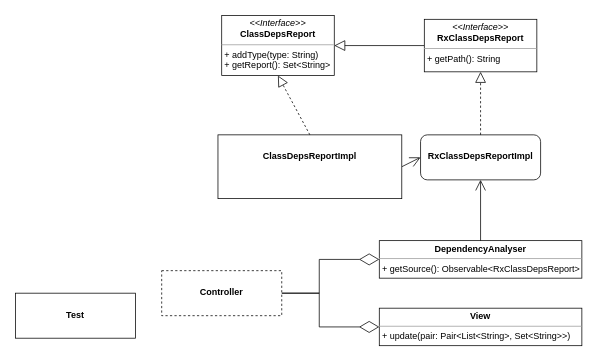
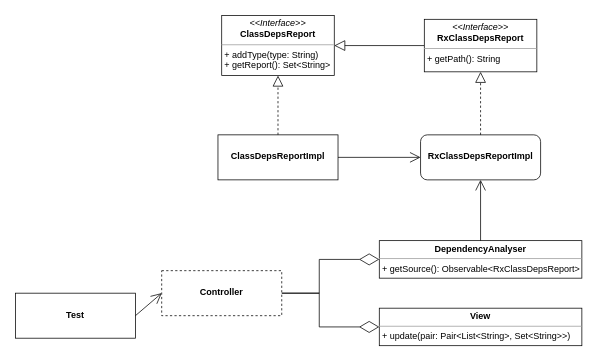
  <mxCell id="0" />
  <mxCell id="1" parent="0" />
  <mxCell id="2" value="&lt;p style=&quot;margin: 0px ; margin-top: 4px ; text-align: center&quot;&gt;&lt;i&gt;&amp;lt;&amp;lt;Interface&amp;gt;&amp;gt;&lt;/i&gt;&lt;br&gt;&lt;b&gt;ClassDepsReport&lt;/b&gt;&lt;/p&gt;&lt;hr size=&quot;1&quot;&gt;&lt;p style=&quot;margin: 0px ; margin-left: 4px&quot;&gt;+ addType(type: String)&lt;br&gt;&lt;/p&gt;&lt;p style=&quot;margin: 0px ; margin-left: 4px&quot;&gt;+ getReport(): Set&amp;lt;String&amp;gt;&lt;/p&gt;" style="verticalAlign=top;align=left;overflow=fill;fontSize=12;fontFamily=Helvetica;html=1;" parent="1" vertex="1"><mxGeometry x="295" y="20" width="150" height="80" as="geometry" /></mxCell>
  <mxCell id="3" value="" style="endArrow=block;dashed=1;endFill=0;endSize=12;html=1;rounded=0;exitX=0.5;exitY=0;exitDx=0;exitDy=0;entryX=0.5;entryY=1;entryDx=0;entryDy=0;" parent="1" source="15" target="2" edge="1"><mxGeometry width="160" relative="1" as="geometry"><mxPoint x="370" y="170" as="sourcePoint" /><mxPoint x="385" y="140" as="targetPoint" /><Array as="points" /></mxGeometry></mxCell>
  <mxCell id="4" style="edgeStyle=orthogonalEdgeStyle;rounded=0;orthogonalLoop=1;jettySize=auto;html=1;exitX=0.5;exitY=1;exitDx=0;exitDy=0;" parent="1" edge="1"><mxGeometry relative="1" as="geometry"><mxPoint x="265" y="260" as="sourcePoint" /><mxPoint x="265" y="260" as="targetPoint" /></mxGeometry></mxCell>
  <mxCell id="5" value="" style="endArrow=diamondThin;endFill=0;endSize=24;html=1;rounded=0;entryX=0;entryY=0.5;entryDx=0;entryDy=0;exitX=1;exitY=0.5;exitDx=0;exitDy=0;" parent="1" source="13" target="14" edge="1"><mxGeometry width="160" relative="1" as="geometry"><mxPoint x="25" y="30" as="sourcePoint" /><mxPoint x="-25" y="100" as="targetPoint" /><Array as="points"><mxPoint x="425" y="390" /><mxPoint x="425" y="345" /></Array></mxGeometry></mxCell>
  <mxCell id="6" value="&lt;p style=&quot;margin: 0px ; margin-top: 4px ; text-align: center&quot;&gt;&lt;b&gt;&lt;br&gt;&lt;/b&gt;&lt;/p&gt;&lt;p style=&quot;margin: 0px ; margin-top: 4px ; text-align: center&quot;&gt;&lt;b&gt;RxClassDepsReportImpl&lt;/b&gt;&lt;/p&gt;" style="verticalAlign=top;align=left;overflow=fill;fontSize=12;fontFamily=Helvetica;html=1;rounded=1;" parent="1" vertex="1"><mxGeometry x="560" y="179" width="160" height="60" as="geometry" /></mxCell>
  <mxCell id="7" value="" style="endArrow=block;dashed=1;endFill=0;endSize=12;html=1;rounded=0;exitX=0.5;exitY=0;exitDx=0;exitDy=0;entryX=0.5;entryY=1;entryDx=0;entryDy=0;" parent="1" source="6" edge="1" target="11"><mxGeometry width="160" relative="1" as="geometry"><mxPoint x="275" y="210" as="sourcePoint" /><mxPoint x="390" y="121" as="targetPoint" /><Array as="points" /></mxGeometry></mxCell>
  <mxCell id="8" value="&lt;p style=&quot;margin: 0px ; margin-top: 4px ; text-align: center&quot;&gt;&lt;b&gt;&lt;br&gt;&lt;/b&gt;&lt;/p&gt;&lt;p style=&quot;margin: 0px ; margin-top: 4px ; text-align: center&quot;&gt;&lt;b&gt;Test&lt;/b&gt;&lt;/p&gt;" style="verticalAlign=top;align=left;overflow=fill;fontSize=12;fontFamily=Helvetica;html=1;" parent="1" vertex="1"><mxGeometry x="20" y="390" width="160" height="60" as="geometry" /></mxCell>
  <mxCell id="9" value="" style="endArrow=block;endFill=0;endSize=12;html=1;rounded=0;entryX=1;entryY=0.5;entryDx=0;entryDy=0;exitX=0;exitY=0.5;exitDx=0;exitDy=0;" parent="1" source="11" target="2" edge="1"><mxGeometry width="160" relative="1" as="geometry"><mxPoint x="515" y="100" as="sourcePoint" /><mxPoint x="305" y="260" as="targetPoint" /><Array as="points" /></mxGeometry></mxCell>
+ <mxCell id="10" value="" style="endArrow=open;endFill=1;endSize=12;html=1;rounded=0;exitX=1;exitY=0.5;exitDx=0;exitDy=0;entryX=0;entryY=0.5;entryDx=0;entryDy=0;" parent="1" source="8" target="13" edge="1"><mxGeometry width="160" relative="1" as="geometry"><mxPoint x="675" y="380" as="sourcePoint" /><mxPoint x="540" y="330" as="targetPoint" /><Array as="points" /></mxGeometry></mxCell>
  <mxCell id="11" value="&lt;p style=&quot;margin: 0px ; margin-top: 4px ; text-align: center&quot;&gt;&lt;i&gt;&amp;lt;&amp;lt;Interface&amp;gt;&amp;gt;&lt;/i&gt;&lt;br&gt;&lt;b&gt;RxClassDepsReport&lt;/b&gt;&lt;/p&gt;&lt;hr size=&quot;1&quot;&gt;&lt;p style=&quot;margin: 0px ; margin-left: 4px&quot;&gt;&lt;span style=&quot;background-color: transparent; color: light-dark(rgb(0, 0, 0), rgb(255, 255, 255));&quot;&gt;+ getPath(): String&lt;/span&gt;&lt;/p&gt;" style="verticalAlign=top;align=left;overflow=fill;fontSize=12;fontFamily=Helvetica;html=1;" vertex="1" parent="1"><mxGeometry x="565" y="25" width="150" height="70" as="geometry" /></mxCell>
  <mxCell id="12" value="" style="endArrow=open;endFill=0;endSize=12;html=1;rounded=0;entryX=0;entryY=0.5;entryDx=0;entryDy=0;exitX=1;exitY=0.5;exitDx=0;exitDy=0;" edge="1" parent="1" source="15" target="6"><mxGeometry width="160" relative="1" as="geometry"><mxPoint x="456.5" y="209" as="sourcePoint" /><mxPoint x="455" y="70" as="targetPoint" /><Array as="points" /></mxGeometry></mxCell>
  <mxCell id="13" value="&lt;p style=&quot;margin: 0px ; margin-top: 4px ; text-align: center&quot;&gt;&lt;b&gt;&lt;br&gt;&lt;/b&gt;&lt;/p&gt;&lt;p style=&quot;margin: 0px ; margin-top: 4px ; text-align: center&quot;&gt;&lt;b&gt;Controller&lt;/b&gt;&lt;/p&gt;" style="verticalAlign=top;align=left;overflow=fill;fontSize=12;fontFamily=Helvetica;html=1;dashed=1;" vertex="1" parent="1"><mxGeometry x="215" y="360" width="160" height="60" as="geometry" /></mxCell>
  <mxCell id="14" value="&lt;p style=&quot;margin: 0px ; margin-top: 4px ; text-align: center&quot;&gt;&lt;b&gt;DependencyAnalyser&lt;/b&gt;&lt;/p&gt;&lt;hr size=&quot;1&quot;&gt;&lt;p style=&quot;margin: 0px ; margin-left: 4px&quot;&gt;&lt;span style=&quot;background-color: transparent; color: light-dark(rgb(0, 0, 0), rgb(255, 255, 255));&quot;&gt;+ getSource(): Observable&amp;lt;RxClassDepsReport&amp;gt;&lt;/span&gt;&lt;/p&gt;" style="verticalAlign=top;align=left;overflow=fill;fontSize=12;fontFamily=Helvetica;html=1;" vertex="1" parent="1"><mxGeometry x="505" y="320" width="270" height="50" as="geometry" /></mxCell>
- <mxCell id="15" value="&lt;p style=&quot;margin: 0px ; margin-top: 4px ; text-align: center&quot;&gt;&lt;b&gt;&lt;br&gt;&lt;/b&gt;&lt;/p&gt;&lt;p style=&quot;margin: 0px ; margin-top: 4px ; text-align: center&quot;&gt;&lt;b&gt;ClassDepsReportImpl&lt;/b&gt;&lt;/p&gt;" style="verticalAlign=top;align=left;overflow=fill;fontSize=12;fontFamily=Helvetica;html=1;" vertex="1" parent="1"><mxGeometry x="290" y="179" width="245" height="85" as="geometry" /></mxCell>
+ <mxCell id="15" value="&lt;p style=&quot;margin: 0px ; margin-top: 4px ; text-align: center&quot;&gt;&lt;b&gt;&lt;br&gt;&lt;/b&gt;&lt;/p&gt;&lt;p style=&quot;margin: 0px ; margin-top: 4px ; text-align: center&quot;&gt;&lt;b&gt;ClassDepsReportImpl&lt;/b&gt;&lt;/p&gt;" style="verticalAlign=top;align=left;overflow=fill;fontSize=12;fontFamily=Helvetica;html=1;" vertex="1" parent="1"><mxGeometry x="290" y="179" width="160" height="60" as="geometry" /></mxCell>
  <mxCell id="16" value="&lt;p style=&quot;margin: 0px ; margin-top: 4px ; text-align: center&quot;&gt;&lt;b&gt;View&lt;/b&gt;&lt;/p&gt;&lt;hr size=&quot;1&quot;&gt;&lt;p style=&quot;margin: 0px ; margin-left: 4px&quot;&gt;&lt;span style=&quot;background-color: transparent; color: light-dark(rgb(0, 0, 0), rgb(255, 255, 255));&quot;&gt;+ update(pair: Pair&amp;lt;List&amp;lt;String&amp;gt;, Set&amp;lt;String&amp;gt;&amp;gt;)&lt;/span&gt;&lt;/p&gt;" style="verticalAlign=top;align=left;overflow=fill;fontSize=12;fontFamily=Helvetica;html=1;" vertex="1" parent="1"><mxGeometry x="505" y="410" width="270" height="50" as="geometry" /></mxCell>
  <mxCell id="17" value="" style="endArrow=open;endFill=1;endSize=12;html=1;rounded=0;exitX=0.5;exitY=0;exitDx=0;exitDy=0;entryX=0.5;entryY=1;entryDx=0;entryDy=0;" edge="1" parent="1" source="14" target="6"><mxGeometry width="160" relative="1" as="geometry"><mxPoint x="635" y="280" as="sourcePoint" /><mxPoint x="705" y="280" as="targetPoint" /><Array as="points" /></mxGeometry></mxCell>
  <mxCell id="18" value="" style="endArrow=diamondThin;endFill=0;endSize=24;html=1;rounded=0;entryX=0;entryY=0.5;entryDx=0;entryDy=0;exitX=1;exitY=0.5;exitDx=0;exitDy=0;" edge="1" parent="1" source="13" target="16"><mxGeometry width="160" relative="1" as="geometry"><mxPoint x="380" y="410" as="sourcePoint" /><mxPoint x="510" y="385" as="targetPoint" /><Array as="points"><mxPoint x="425" y="390" /><mxPoint x="425" y="435" /></Array></mxGeometry></mxCell>
